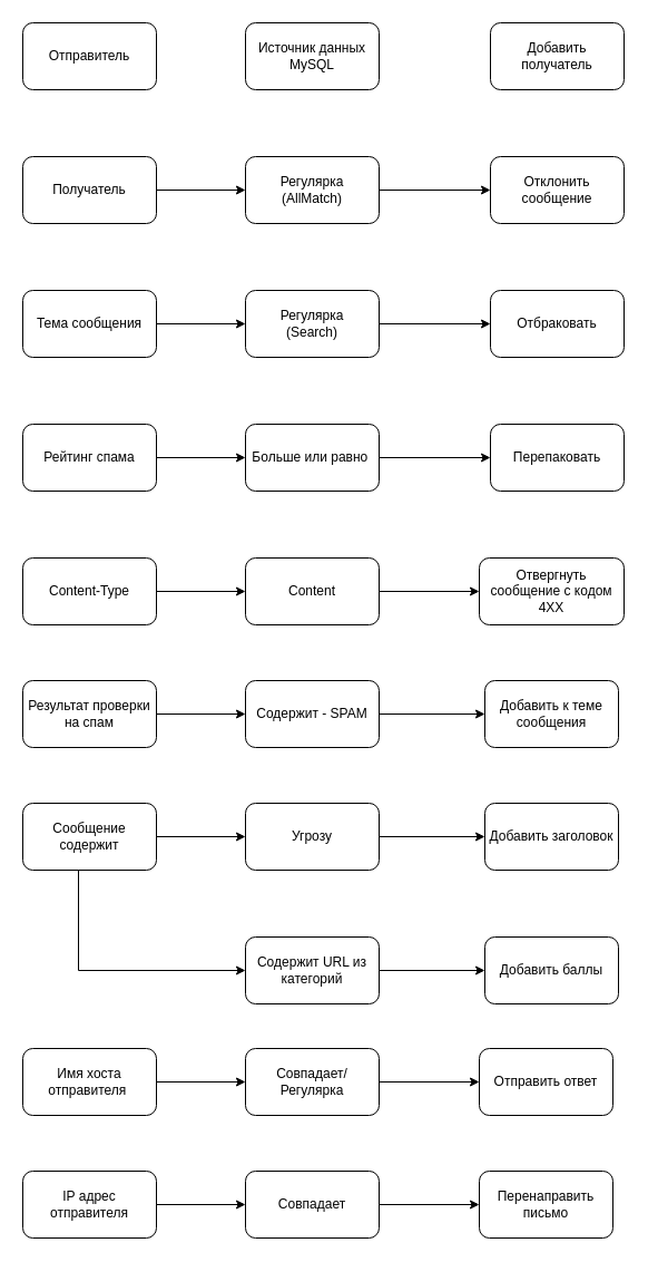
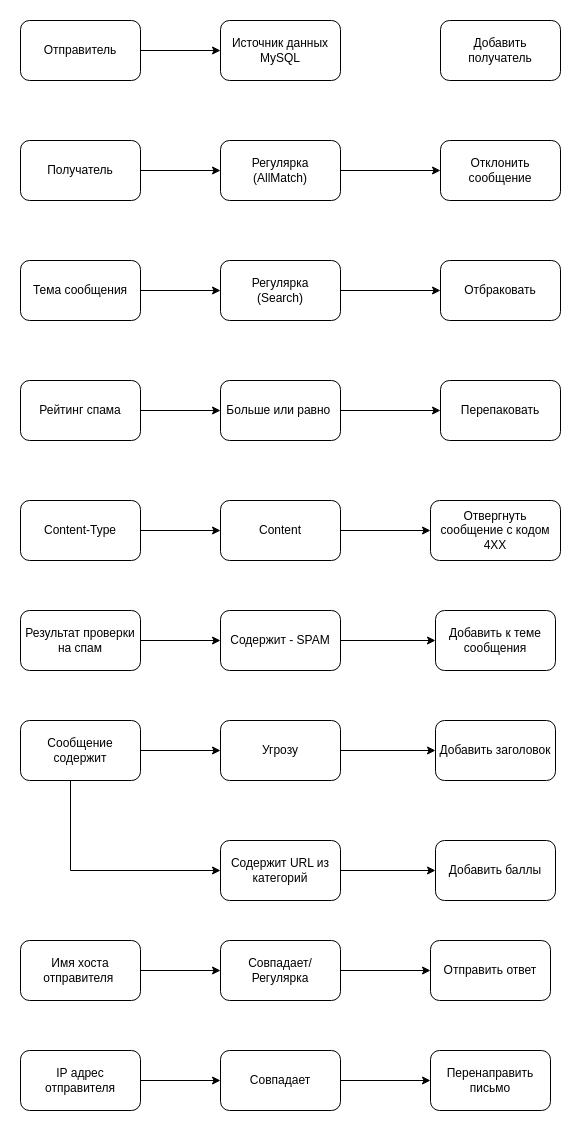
  <mxCell id="0" />
  <mxCell id="1" parent="0" />
+ <mxCell id="2" value="" style="edgeStyle=orthogonalEdgeStyle;rounded=0;orthogonalLoop=1;jettySize=auto;html=1;" parent="1" source="3" target="10" edge="1"><mxGeometry relative="1" as="geometry" /></mxCell>
  <mxCell id="3" value="Отправитель" style="rounded=1;whiteSpace=wrap;html=1;" parent="1" vertex="1"><mxGeometry x="20" y="20" width="120" height="60" as="geometry" /></mxCell>
  <mxCell id="4" value="" style="edgeStyle=orthogonalEdgeStyle;rounded=0;orthogonalLoop=1;jettySize=auto;html=1;" parent="1" source="5" target="9" edge="1"><mxGeometry relative="1" as="geometry" /></mxCell>
  <mxCell id="5" value="Получатель" style="rounded=1;whiteSpace=wrap;html=1;" parent="1" vertex="1"><mxGeometry x="20" y="140" width="120" height="60" as="geometry" /></mxCell>
  <mxCell id="6" value="" style="edgeStyle=orthogonalEdgeStyle;rounded=0;orthogonalLoop=1;jettySize=auto;html=1;" parent="1" source="7" target="14" edge="1"><mxGeometry relative="1" as="geometry" /></mxCell>
  <mxCell id="7" value="Тема сообщения" style="rounded=1;whiteSpace=wrap;html=1;" parent="1" vertex="1"><mxGeometry x="20" y="260" width="120" height="60" as="geometry" /></mxCell>
  <mxCell id="8" value="" style="edgeStyle=orthogonalEdgeStyle;rounded=0;orthogonalLoop=1;jettySize=auto;html=1;" parent="1" source="9" target="12" edge="1"><mxGeometry relative="1" as="geometry" /></mxCell>
  <mxCell id="9" value="Регулярка&lt;br&gt;(AllMatch)" style="rounded=1;whiteSpace=wrap;html=1;" parent="1" vertex="1"><mxGeometry x="220" y="140" width="120" height="60" as="geometry" /></mxCell>
  <mxCell id="10" value="Источник данных&lt;br&gt;MySQL" style="rounded=1;whiteSpace=wrap;html=1;" parent="1" vertex="1"><mxGeometry x="220" y="20" width="120" height="60" as="geometry" /></mxCell>
  <mxCell id="11" value="Добавить получатель" style="rounded=1;whiteSpace=wrap;html=1;" parent="1" vertex="1"><mxGeometry x="440" y="20" width="120" height="60" as="geometry" /></mxCell>
  <mxCell id="12" value="Отклонить сообщение" style="rounded=1;whiteSpace=wrap;html=1;" parent="1" vertex="1"><mxGeometry x="440" y="140" width="120" height="60" as="geometry" /></mxCell>
  <mxCell id="13" value="" style="edgeStyle=orthogonalEdgeStyle;rounded=0;orthogonalLoop=1;jettySize=auto;html=1;" parent="1" source="14" target="15" edge="1"><mxGeometry relative="1" as="geometry" /></mxCell>
  <mxCell id="14" value="Регулярка&lt;br&gt;(Search)" style="rounded=1;whiteSpace=wrap;html=1;" parent="1" vertex="1"><mxGeometry x="220" y="260" width="120" height="60" as="geometry" /></mxCell>
  <mxCell id="15" value="Отбраковать" style="rounded=1;whiteSpace=wrap;html=1;" parent="1" vertex="1"><mxGeometry x="440" y="260" width="120" height="60" as="geometry" /></mxCell>
  <mxCell id="16" value="" style="edgeStyle=orthogonalEdgeStyle;rounded=0;orthogonalLoop=1;jettySize=auto;html=1;" parent="1" source="17" target="19" edge="1"><mxGeometry relative="1" as="geometry" /></mxCell>
  <mxCell id="17" value="Рейтинг спама" style="rounded=1;whiteSpace=wrap;html=1;" parent="1" vertex="1"><mxGeometry x="20" y="380" width="120" height="60" as="geometry" /></mxCell>
  <mxCell id="18" value="" style="edgeStyle=orthogonalEdgeStyle;rounded=0;orthogonalLoop=1;jettySize=auto;html=1;" parent="1" source="19" target="20" edge="1"><mxGeometry relative="1" as="geometry" /></mxCell>
  <mxCell id="19" value="Больше или равно&lt;span style=&quot;white-space: pre;&quot;&gt; &lt;/span&gt;" style="rounded=1;whiteSpace=wrap;html=1;" parent="1" vertex="1"><mxGeometry x="220" y="380" width="120" height="60" as="geometry" /></mxCell>
  <mxCell id="20" value="Перепаковать" style="rounded=1;whiteSpace=wrap;html=1;" parent="1" vertex="1"><mxGeometry x="440" y="380" width="120" height="60" as="geometry" /></mxCell>
  <mxCell id="21" value="" style="edgeStyle=orthogonalEdgeStyle;rounded=0;orthogonalLoop=1;jettySize=auto;html=1;" parent="1" source="22" target="24" edge="1"><mxGeometry relative="1" as="geometry" /></mxCell>
  <mxCell id="22" value="Content-Type" style="rounded=1;whiteSpace=wrap;html=1;" parent="1" vertex="1"><mxGeometry x="20" y="500" width="120" height="60" as="geometry" /></mxCell>
  <mxCell id="23" value="" style="edgeStyle=orthogonalEdgeStyle;rounded=0;orthogonalLoop=1;jettySize=auto;html=1;" parent="1" source="24" target="26" edge="1"><mxGeometry relative="1" as="geometry" /></mxCell>
  <mxCell id="24" value="Content" style="rounded=1;whiteSpace=wrap;html=1;" parent="1" vertex="1"><mxGeometry x="220" y="500" width="120" height="60" as="geometry" /></mxCell>
  <mxCell id="25" style="edgeStyle=orthogonalEdgeStyle;rounded=0;orthogonalLoop=1;jettySize=auto;html=1;exitX=1;exitY=0.5;exitDx=0;exitDy=0;" parent="1" source="26" edge="1"><mxGeometry relative="1" as="geometry"><mxPoint x="560" y="530" as="targetPoint" /></mxGeometry></mxCell>
  <mxCell id="26" value="Отвергнуть сообщение с кодом 4ХХ" style="rounded=1;whiteSpace=wrap;html=1;" parent="1" vertex="1"><mxGeometry x="430" y="500" width="130" height="60" as="geometry" /></mxCell>
  <mxCell id="27" value="" style="edgeStyle=orthogonalEdgeStyle;rounded=0;orthogonalLoop=1;jettySize=auto;html=1;" edge="1" parent="1" source="28" target="33"><mxGeometry relative="1" as="geometry" /></mxCell>
  <mxCell id="28" value="Результат проверки на спам" style="rounded=1;whiteSpace=wrap;html=1;" vertex="1" parent="1"><mxGeometry x="20" y="610" width="120" height="60" as="geometry" /></mxCell>
  <mxCell id="29" value="" style="edgeStyle=orthogonalEdgeStyle;rounded=0;orthogonalLoop=1;jettySize=auto;html=1;" edge="1" parent="1" source="31" target="36"><mxGeometry relative="1" as="geometry" /></mxCell>
  <mxCell id="30" value="" style="edgeStyle=orthogonalEdgeStyle;rounded=0;orthogonalLoop=1;jettySize=auto;html=1;" edge="1" parent="1" source="31" target="39"><mxGeometry relative="1" as="geometry"><Array as="points"><mxPoint x="70" y="870" /></Array></mxGeometry></mxCell>
  <mxCell id="31" value="Сообщение содержит" style="rounded=1;whiteSpace=wrap;html=1;" vertex="1" parent="1"><mxGeometry x="20" y="720" width="120" height="60" as="geometry" /></mxCell>
  <mxCell id="32" value="" style="edgeStyle=orthogonalEdgeStyle;rounded=0;orthogonalLoop=1;jettySize=auto;html=1;" edge="1" parent="1" source="33" target="34"><mxGeometry relative="1" as="geometry" /></mxCell>
  <mxCell id="33" value="Содержит - SPAM" style="rounded=1;whiteSpace=wrap;html=1;" vertex="1" parent="1"><mxGeometry x="220" y="610" width="120" height="60" as="geometry" /></mxCell>
  <mxCell id="34" value="Добавить к теме сообщения" style="rounded=1;whiteSpace=wrap;html=1;" vertex="1" parent="1"><mxGeometry x="435" y="610" width="120" height="60" as="geometry" /></mxCell>
  <mxCell id="35" value="" style="edgeStyle=orthogonalEdgeStyle;rounded=0;orthogonalLoop=1;jettySize=auto;html=1;" edge="1" parent="1" source="36" target="37"><mxGeometry relative="1" as="geometry" /></mxCell>
  <mxCell id="36" value="Угрозу" style="rounded=1;whiteSpace=wrap;html=1;" vertex="1" parent="1"><mxGeometry x="220" y="720" width="120" height="60" as="geometry" /></mxCell>
  <mxCell id="37" value="Добавить заголовок" style="rounded=1;whiteSpace=wrap;html=1;" vertex="1" parent="1"><mxGeometry x="435" y="720" width="120" height="60" as="geometry" /></mxCell>
  <mxCell id="38" value="" style="edgeStyle=orthogonalEdgeStyle;rounded=0;orthogonalLoop=1;jettySize=auto;html=1;" edge="1" parent="1" source="39" target="40"><mxGeometry relative="1" as="geometry" /></mxCell>
  <mxCell id="39" value="Содержит URL из категорий" style="rounded=1;whiteSpace=wrap;html=1;" vertex="1" parent="1"><mxGeometry x="220" y="840" width="120" height="60" as="geometry" /></mxCell>
  <mxCell id="40" value="Добавить баллы" style="rounded=1;whiteSpace=wrap;html=1;" vertex="1" parent="1"><mxGeometry x="435" y="840" width="120" height="60" as="geometry" /></mxCell>
  <mxCell id="41" value="" style="edgeStyle=orthogonalEdgeStyle;rounded=0;orthogonalLoop=1;jettySize=auto;html=1;" edge="1" parent="1" source="42" target="44"><mxGeometry relative="1" as="geometry" /></mxCell>
  <mxCell id="42" value="Имя хоста отправителя&amp;nbsp;" style="rounded=1;whiteSpace=wrap;html=1;" vertex="1" parent="1"><mxGeometry x="20" y="940" width="120" height="60" as="geometry" /></mxCell>
  <mxCell id="43" value="" style="edgeStyle=orthogonalEdgeStyle;rounded=0;orthogonalLoop=1;jettySize=auto;html=1;" edge="1" parent="1" source="44" target="45"><mxGeometry relative="1" as="geometry" /></mxCell>
  <mxCell id="44" value="Совпадает/Регулярка" style="rounded=1;whiteSpace=wrap;html=1;" vertex="1" parent="1"><mxGeometry x="220" y="940" width="120" height="60" as="geometry" /></mxCell>
  <mxCell id="45" value="Отправить ответ" style="rounded=1;whiteSpace=wrap;html=1;" vertex="1" parent="1"><mxGeometry x="430" y="940" width="120" height="60" as="geometry" /></mxCell>
  <mxCell id="46" value="" style="edgeStyle=orthogonalEdgeStyle;rounded=0;orthogonalLoop=1;jettySize=auto;html=1;" edge="1" parent="1" source="47" target="49"><mxGeometry relative="1" as="geometry" /></mxCell>
  <mxCell id="47" value="IP адрес отправителя" style="rounded=1;whiteSpace=wrap;html=1;" vertex="1" parent="1"><mxGeometry x="20" y="1050" width="120" height="60" as="geometry" /></mxCell>
  <mxCell id="48" value="" style="edgeStyle=orthogonalEdgeStyle;rounded=0;orthogonalLoop=1;jettySize=auto;html=1;" edge="1" parent="1" source="49" target="50"><mxGeometry relative="1" as="geometry" /></mxCell>
  <mxCell id="49" value="Совпадает" style="rounded=1;whiteSpace=wrap;html=1;" vertex="1" parent="1"><mxGeometry x="220" y="1050" width="120" height="60" as="geometry" /></mxCell>
  <mxCell id="50" value="Перенаправить&lt;br&gt;письмо" style="rounded=1;whiteSpace=wrap;html=1;" vertex="1" parent="1"><mxGeometry x="430" y="1050" width="120" height="60" as="geometry" /></mxCell>
